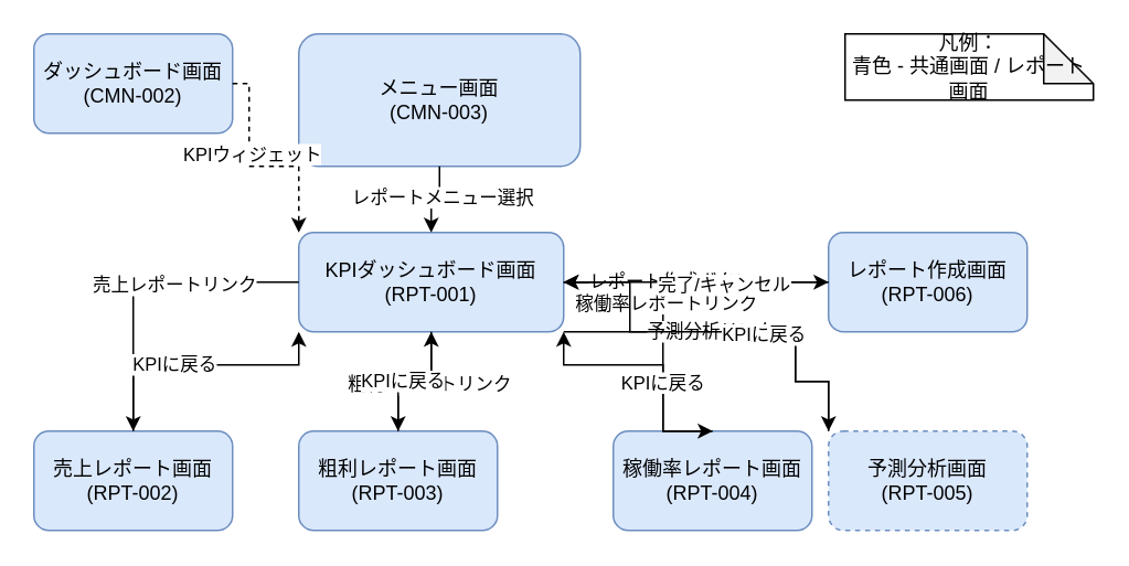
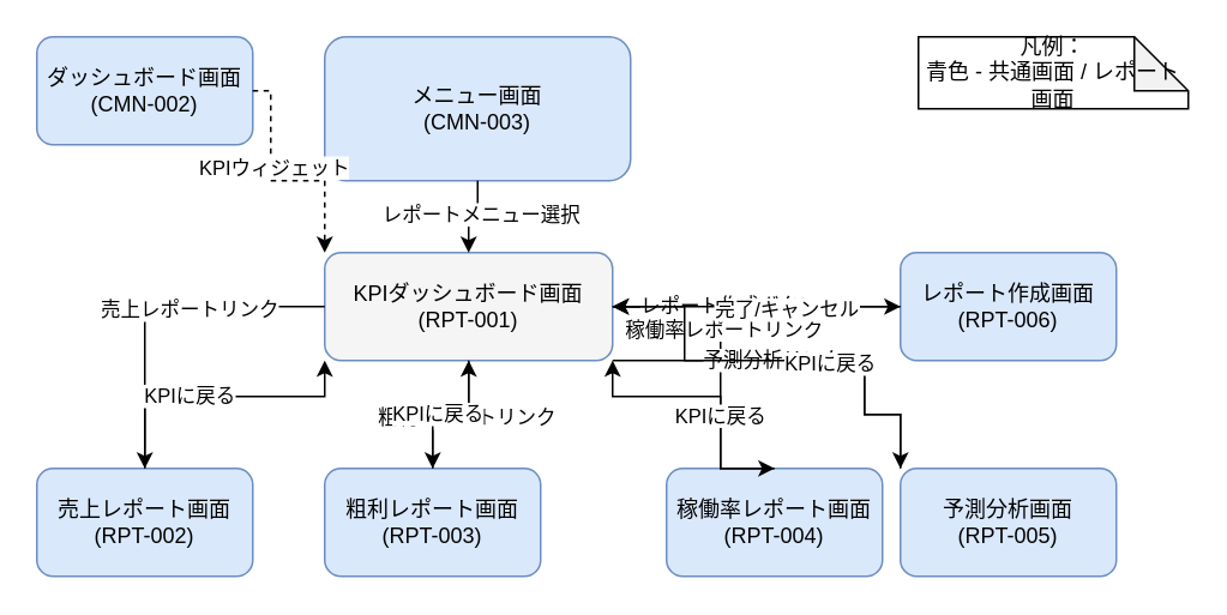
  <mxCell id="0" />
  <mxCell id="1" parent="0" />
  <mxCell id="2" value="ダッシュボード画面&#10;(CMN-002)" style="rounded=1;whiteSpace=wrap;html=1;fillColor=#dae8fc;strokeColor=#6c8ebf;" vertex="1" parent="1"><mxGeometry x="20" y="20" width="120" height="60" as="geometry" /></mxCell>
  <mxCell id="3" value="メニュー画面&#10;(CMN-003)" style="rounded=1;whiteSpace=wrap;html=1;fillColor=#dae8fc;strokeColor=#6c8ebf;" vertex="1" parent="1"><mxGeometry x="180" y="20" width="170" height="80" as="geometry" /></mxCell>
- <mxCell id="4" value="KPIダッシュボード画面&#10;(RPT-001)" style="rounded=1;whiteSpace=wrap;html=1;fillColor=#dae8fc;strokeColor=#6c8ebf;" vertex="1" parent="1"><mxGeometry x="180" y="140" width="160" height="60" as="geometry" /></mxCell>
+ <mxCell id="4" value="KPIダッシュボード画面&#10;(RPT-001)" style="rounded=1;whiteSpace=wrap;html=1;fillColor=#f5f5f5;strokeColor=#6c8ebf;" vertex="1" parent="1"><mxGeometry x="180" y="140" width="160" height="60" as="geometry" /></mxCell>
  <mxCell id="5" value="売上レポート画面&#10;(RPT-002)" style="rounded=1;whiteSpace=wrap;html=1;fillColor=#dae8fc;strokeColor=#6c8ebf;" vertex="1" parent="1"><mxGeometry x="20" y="260" width="120" height="60" as="geometry" /></mxCell>
  <mxCell id="6" value="粗利レポート画面&#10;(RPT-003)" style="rounded=1;whiteSpace=wrap;html=1;fillColor=#dae8fc;strokeColor=#6c8ebf;" vertex="1" parent="1"><mxGeometry x="180" y="260" width="120" height="60" as="geometry" /></mxCell>
  <mxCell id="7" value="稼働率レポート画面&#10;(RPT-004)" style="rounded=1;whiteSpace=wrap;html=1;fillColor=#dae8fc;strokeColor=#6c8ebf;" vertex="1" parent="1"><mxGeometry x="370" y="260" width="120" height="60" as="geometry" /></mxCell>
- <mxCell id="8" value="予測分析画面&#10;(RPT-005)" style="rounded=1;whiteSpace=wrap;html=1;fillColor=#dae8fc;strokeColor=#6c8ebf;dashed=1;" vertex="1" parent="1"><mxGeometry x="500" y="260" width="120" height="60" as="geometry" /></mxCell>
+ <mxCell id="8" value="予測分析画面&#10;(RPT-005)" style="rounded=1;whiteSpace=wrap;html=1;fillColor=#dae8fc;strokeColor=#6c8ebf;" vertex="1" parent="1"><mxGeometry x="500" y="260" width="120" height="60" as="geometry" /></mxCell>
  <mxCell id="9" value="レポート作成画面&#10;(RPT-006)" style="rounded=1;whiteSpace=wrap;html=1;fillColor=#dae8fc;strokeColor=#6c8ebf;" vertex="1" parent="1"><mxGeometry x="500" y="140" width="120" height="60" as="geometry" /></mxCell>
  <mxCell id="10" style="edgeStyle=orthogonalEdgeStyle;rounded=0;orthogonalLoop=1;jettySize=auto;html=1;exitX=0.5;exitY=1;exitDx=0;exitDy=0;entryX=0.5;entryY=0;entryDx=0;entryDy=0;" edge="1" parent="1" source="3" target="4"><mxGeometry relative="1" as="geometry" /></mxCell>
  <mxCell id="11" value="レポートメニュー選択" style="edgeLabel;html=1;align=center;verticalAlign=middle;resizable=0;points=[];" vertex="1" connectable="0" parent="10"><mxGeometry x="-0.2" y="1" relative="1" as="geometry"><mxPoint as="offset" /></mxGeometry></mxCell>
  <mxCell id="12" style="edgeStyle=orthogonalEdgeStyle;rounded=0;orthogonalLoop=1;jettySize=auto;html=1;exitX=1;exitY=0.5;exitDx=0;exitDy=0;entryX=0;entryY=0;entryDx=0;entryDy=0;dashed=1;" edge="1" parent="1" source="2" target="4"><mxGeometry relative="1" as="geometry"><Array as="points"><mxPoint x="150" y="50" /><mxPoint x="150" y="100" /><mxPoint x="180" y="100" /></Array></mxGeometry></mxCell>
  <mxCell id="13" value="KPIウィジェット" style="edgeLabel;html=1;align=center;verticalAlign=middle;resizable=0;points=[];" vertex="1" connectable="0" parent="12"><mxGeometry x="-0.2" y="1" relative="1" as="geometry"><mxPoint as="offset" /></mxGeometry></mxCell>
  <mxCell id="14" style="edgeStyle=orthogonalEdgeStyle;rounded=0;orthogonalLoop=1;jettySize=auto;html=1;exitX=0;exitY=0.5;exitDx=0;exitDy=0;entryX=0.5;entryY=0;entryDx=0;entryDy=0;" edge="1" parent="1" source="4" target="5"><mxGeometry relative="1" as="geometry"><Array as="points"><mxPoint x="80" y="170" /></Array></mxGeometry></mxCell>
  <mxCell id="15" value="売上レポートリンク" style="edgeLabel;html=1;align=center;verticalAlign=middle;resizable=0;points=[];" vertex="1" connectable="0" parent="14"><mxGeometry x="-0.2" y="1" relative="1" as="geometry"><mxPoint as="offset" /></mxGeometry></mxCell>
  <mxCell id="16" style="edgeStyle=orthogonalEdgeStyle;rounded=0;orthogonalLoop=1;jettySize=auto;html=1;exitX=0.5;exitY=1;exitDx=0;exitDy=0;entryX=0.5;entryY=0;entryDx=0;entryDy=0;" edge="1" parent="1" source="4" target="6"><mxGeometry relative="1" as="geometry" /></mxCell>
  <mxCell id="17" value="粗利レポートリンク" style="edgeLabel;html=1;align=center;verticalAlign=middle;resizable=0;points=[];" vertex="1" connectable="0" parent="16"><mxGeometry x="-0.2" y="1" relative="1" as="geometry"><mxPoint as="offset" /></mxGeometry></mxCell>
  <mxCell id="18" style="edgeStyle=orthogonalEdgeStyle;rounded=0;orthogonalLoop=1;jettySize=auto;html=1;exitX=1;exitY=0.5;exitDx=0;exitDy=0;entryX=0.5;entryY=0;entryDx=0;entryDy=0;" edge="1" parent="1" source="4" target="7"><mxGeometry relative="1" as="geometry"><Array as="points"><mxPoint x="400" y="170" /></Array></mxGeometry></mxCell>
  <mxCell id="19" value="稼働率レポートリンク" style="edgeLabel;html=1;align=center;verticalAlign=middle;resizable=0;points=[];" vertex="1" connectable="0" parent="18"><mxGeometry x="-0.2" y="1" relative="1" as="geometry"><mxPoint as="offset" /></mxGeometry></mxCell>
  <mxCell id="20" style="edgeStyle=orthogonalEdgeStyle;rounded=0;orthogonalLoop=1;jettySize=auto;html=1;exitX=1;exitY=1;exitDx=0;exitDy=0;entryX=0;entryY=0;entryDx=0;entryDy=0;" edge="1" parent="1" source="4" target="8"><mxGeometry relative="1" as="geometry"><Array as="points"><mxPoint x="340" y="200" /><mxPoint x="480" y="200" /><mxPoint x="480" y="230" /><mxPoint x="500" y="230" /></Array></mxGeometry></mxCell>
  <mxCell id="21" value="予測分析リンク" style="edgeLabel;html=1;align=center;verticalAlign=middle;resizable=0;points=[];" vertex="1" connectable="0" parent="20"><mxGeometry x="-0.2" y="1" relative="1" as="geometry"><mxPoint as="offset" /></mxGeometry></mxCell>
  <mxCell id="22" style="edgeStyle=orthogonalEdgeStyle;rounded=0;orthogonalLoop=1;jettySize=auto;html=1;exitX=1;exitY=0.5;exitDx=0;exitDy=0;entryX=0;entryY=0.5;entryDx=0;entryDy=0;" edge="1" parent="1" source="4" target="9"><mxGeometry relative="1" as="geometry" /></mxCell>
  <mxCell id="23" value="レポート作成ボタン" style="edgeLabel;html=1;align=center;verticalAlign=middle;resizable=0;points=[];" vertex="1" connectable="0" parent="22"><mxGeometry x="-0.2" y="1" relative="1" as="geometry"><mxPoint as="offset" /></mxGeometry></mxCell>
  <mxCell id="24" style="edgeStyle=orthogonalEdgeStyle;rounded=0;orthogonalLoop=1;jettySize=auto;html=1;exitX=0.5;exitY=0;exitDx=0;exitDy=0;entryX=0;entryY=1;entryDx=0;entryDy=0;" edge="1" parent="1" source="5" target="4"><mxGeometry relative="1" as="geometry"><Array as="points"><mxPoint x="80" y="220" /><mxPoint x="180" y="220" /></Array></mxGeometry></mxCell>
  <mxCell id="25" value="KPIに戻る" style="edgeLabel;html=1;align=center;verticalAlign=middle;resizable=0;points=[];" vertex="1" connectable="0" parent="24"><mxGeometry x="-0.2" y="1" relative="1" as="geometry"><mxPoint as="offset" /></mxGeometry></mxCell>
  <mxCell id="26" style="edgeStyle=orthogonalEdgeStyle;rounded=0;orthogonalLoop=1;jettySize=auto;html=1;exitX=0.5;exitY=0;exitDx=0;exitDy=0;entryX=0.5;entryY=1;entryDx=0;entryDy=0;" edge="1" parent="1" source="6" target="4"><mxGeometry relative="1" as="geometry" /></mxCell>
  <mxCell id="27" value="KPIに戻る" style="edgeLabel;html=1;align=center;verticalAlign=middle;resizable=0;points=[];" vertex="1" connectable="0" parent="26"><mxGeometry x="-0.2" y="1" relative="1" as="geometry"><mxPoint as="offset" /></mxGeometry></mxCell>
  <mxCell id="28" style="edgeStyle=orthogonalEdgeStyle;rounded=0;orthogonalLoop=1;jettySize=auto;html=1;exitX=0.5;exitY=0;exitDx=0;exitDy=0;entryX=1;entryY=1;entryDx=0;entryDy=0;" edge="1" parent="1" source="7" target="4"><mxGeometry relative="1" as="geometry"><Array as="points"><mxPoint x="400" y="220" /><mxPoint x="340" y="220" /></Array></mxGeometry></mxCell>
  <mxCell id="29" value="KPIに戻る" style="edgeLabel;html=1;align=center;verticalAlign=middle;resizable=0;points=[];" vertex="1" connectable="0" parent="28"><mxGeometry x="-0.2" y="1" relative="1" as="geometry"><mxPoint as="offset" /></mxGeometry></mxCell>
  <mxCell id="30" style="edgeStyle=orthogonalEdgeStyle;rounded=0;orthogonalLoop=1;jettySize=auto;html=1;exitX=0;exitY=0;exitDx=0;exitDy=0;entryX=1;entryY=0.5;entryDx=0;entryDy=0;" edge="1" parent="1" source="8" target="4"><mxGeometry relative="1" as="geometry"><Array as="points"><mxPoint x="500" y="230" /><mxPoint x="480" y="230" /><mxPoint x="480" y="200" /><mxPoint x="380" y="200" /><mxPoint x="380" y="170" /></Array></mxGeometry></mxCell>
  <mxCell id="31" value="KPIに戻る" style="edgeLabel;html=1;align=center;verticalAlign=middle;resizable=0;points=[];" vertex="1" connectable="0" parent="30"><mxGeometry x="-0.2" y="1" relative="1" as="geometry"><mxPoint as="offset" /></mxGeometry></mxCell>
  <mxCell id="32" style="edgeStyle=orthogonalEdgeStyle;rounded=0;orthogonalLoop=1;jettySize=auto;html=1;exitX=0;exitY=0.5;exitDx=0;exitDy=0;entryX=1;entryY=0.5;entryDx=0;entryDy=0;" edge="1" parent="1" source="9" target="4"><mxGeometry relative="1" as="geometry" /></mxCell>
  <mxCell id="33" value="完了/キャンセル" style="edgeLabel;html=1;align=center;verticalAlign=middle;resizable=0;points=[];" vertex="1" connectable="0" parent="32"><mxGeometry x="-0.2" y="1" relative="1" as="geometry"><mxPoint as="offset" /></mxGeometry></mxCell>
  <mxCell id="34" value="凡例：&#10;青色 - 共通画面 / レポート画面" style="shape=note;whiteSpace=wrap;html=1;backgroundOutline=1;darkOpacity=0.05;" vertex="1" parent="1"><mxGeometry x="510" y="20" width="150" height="40" as="geometry" /></mxCell>
